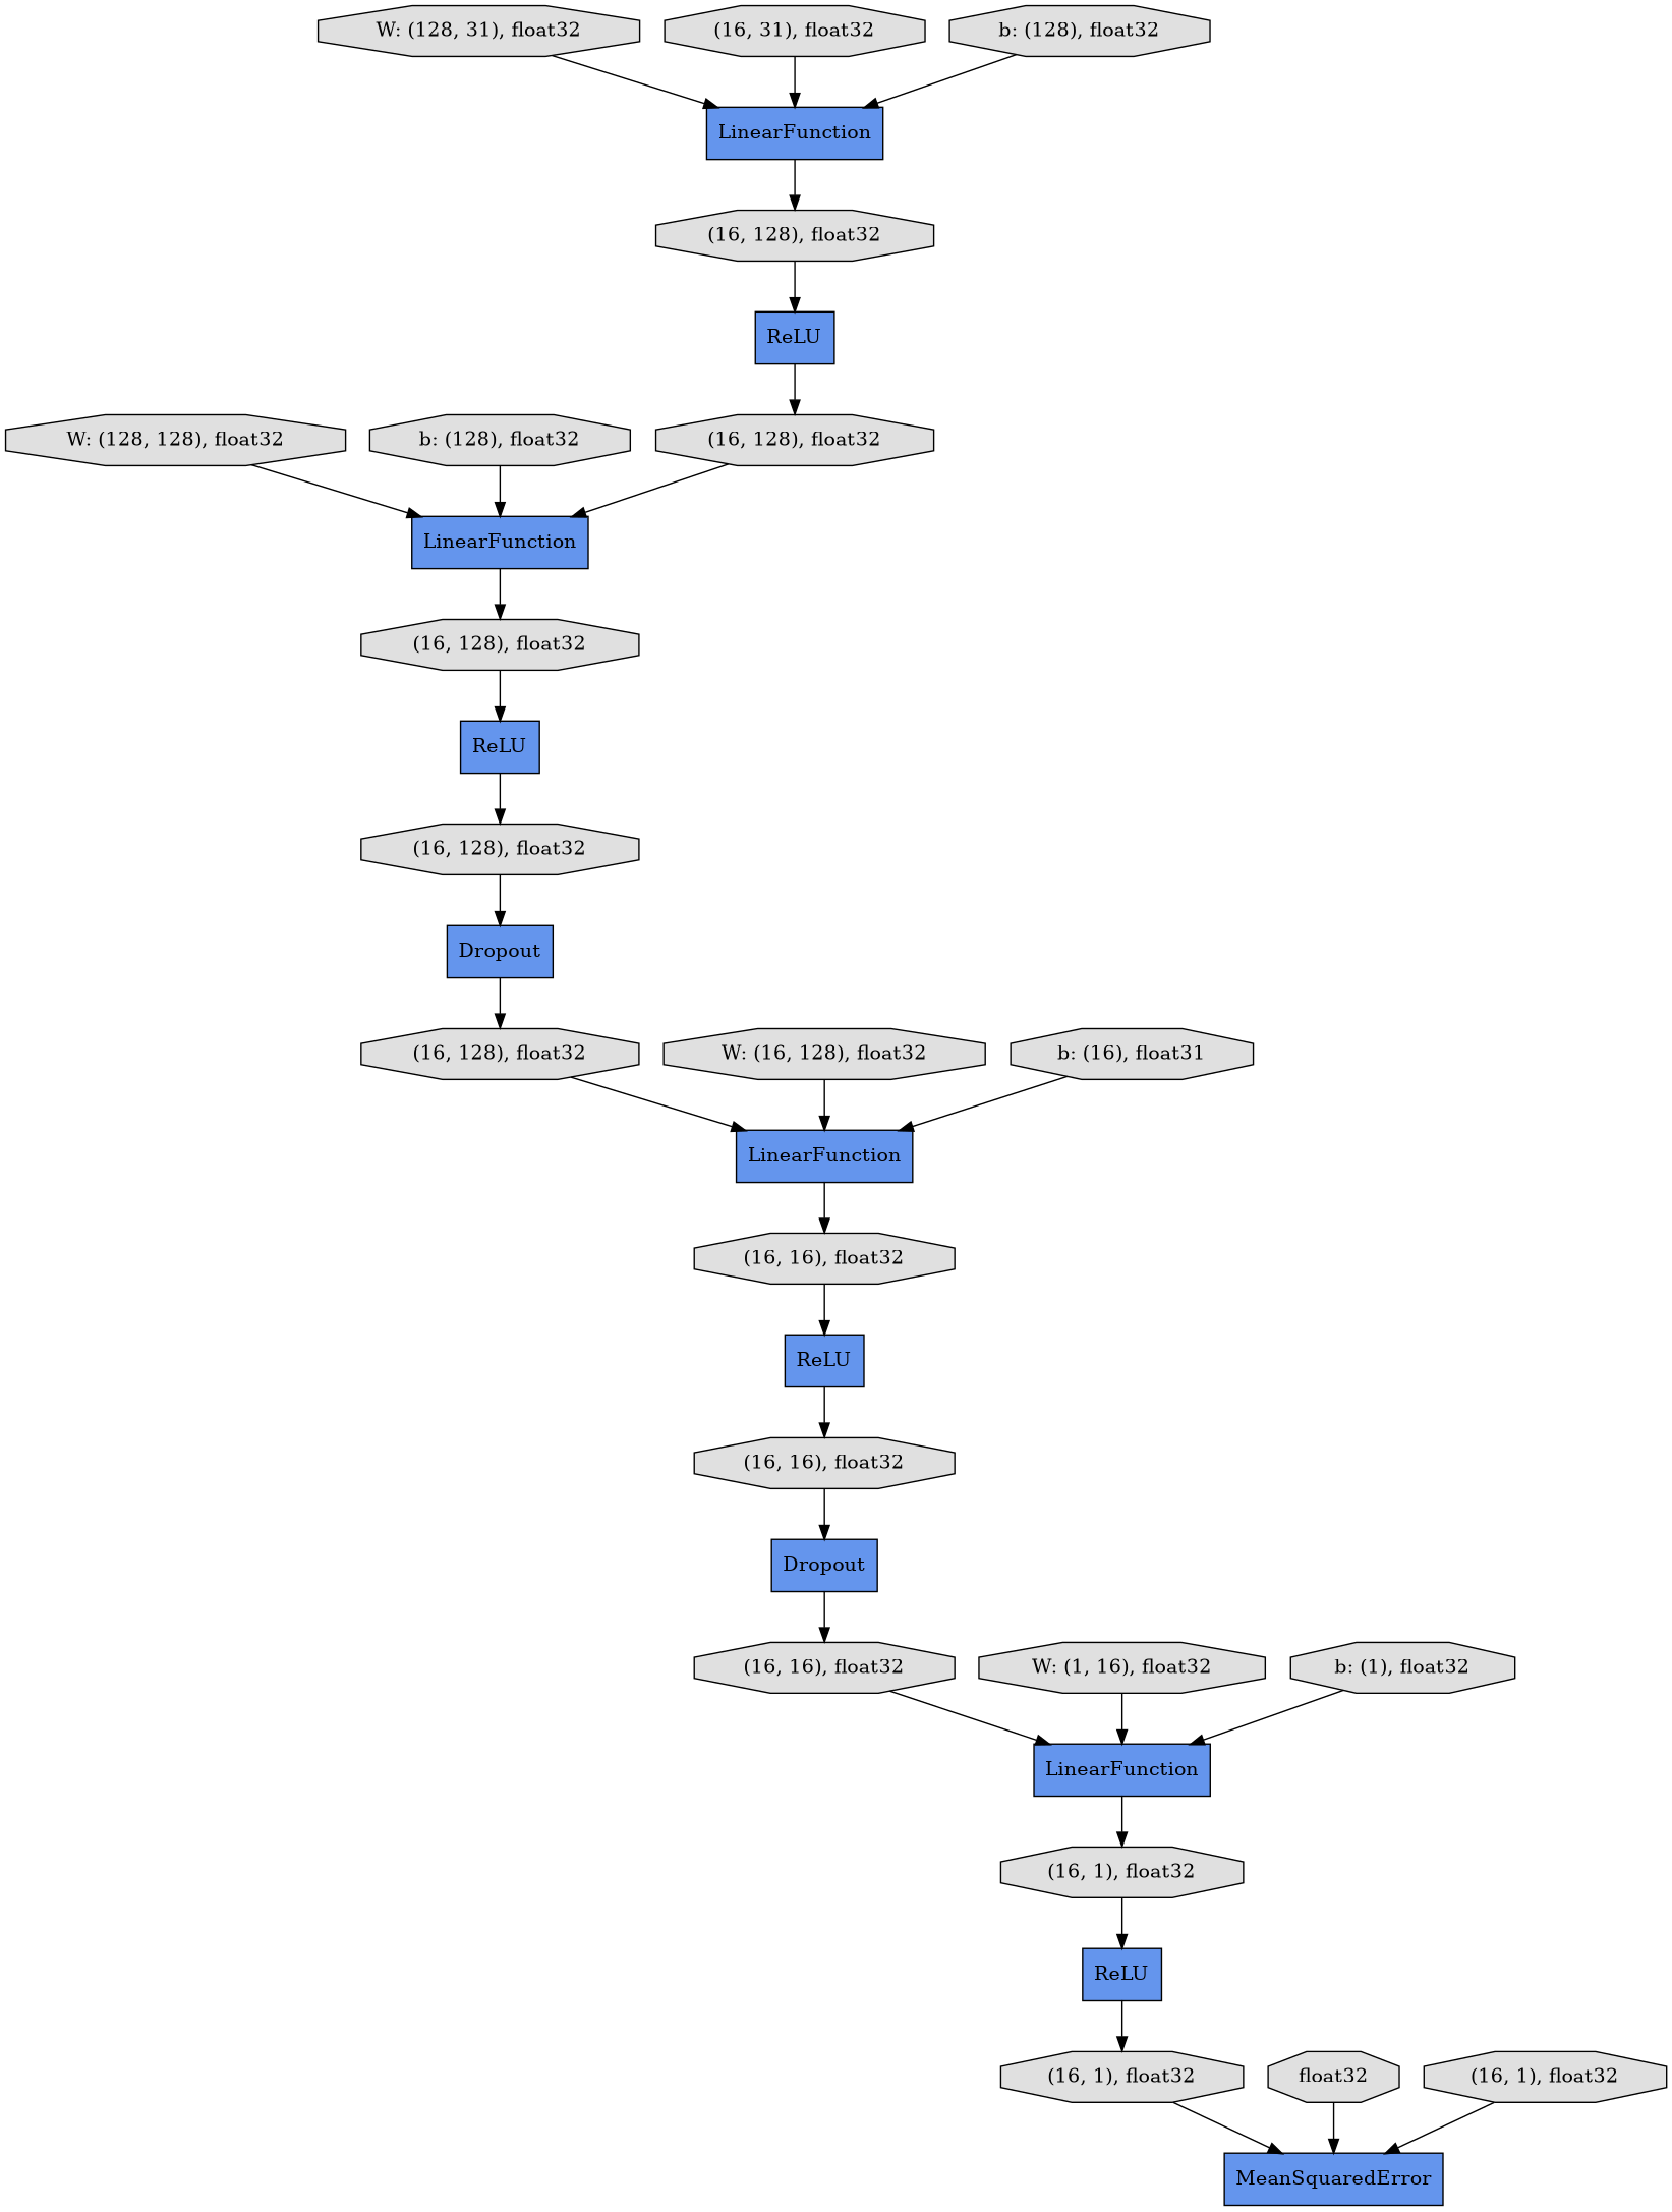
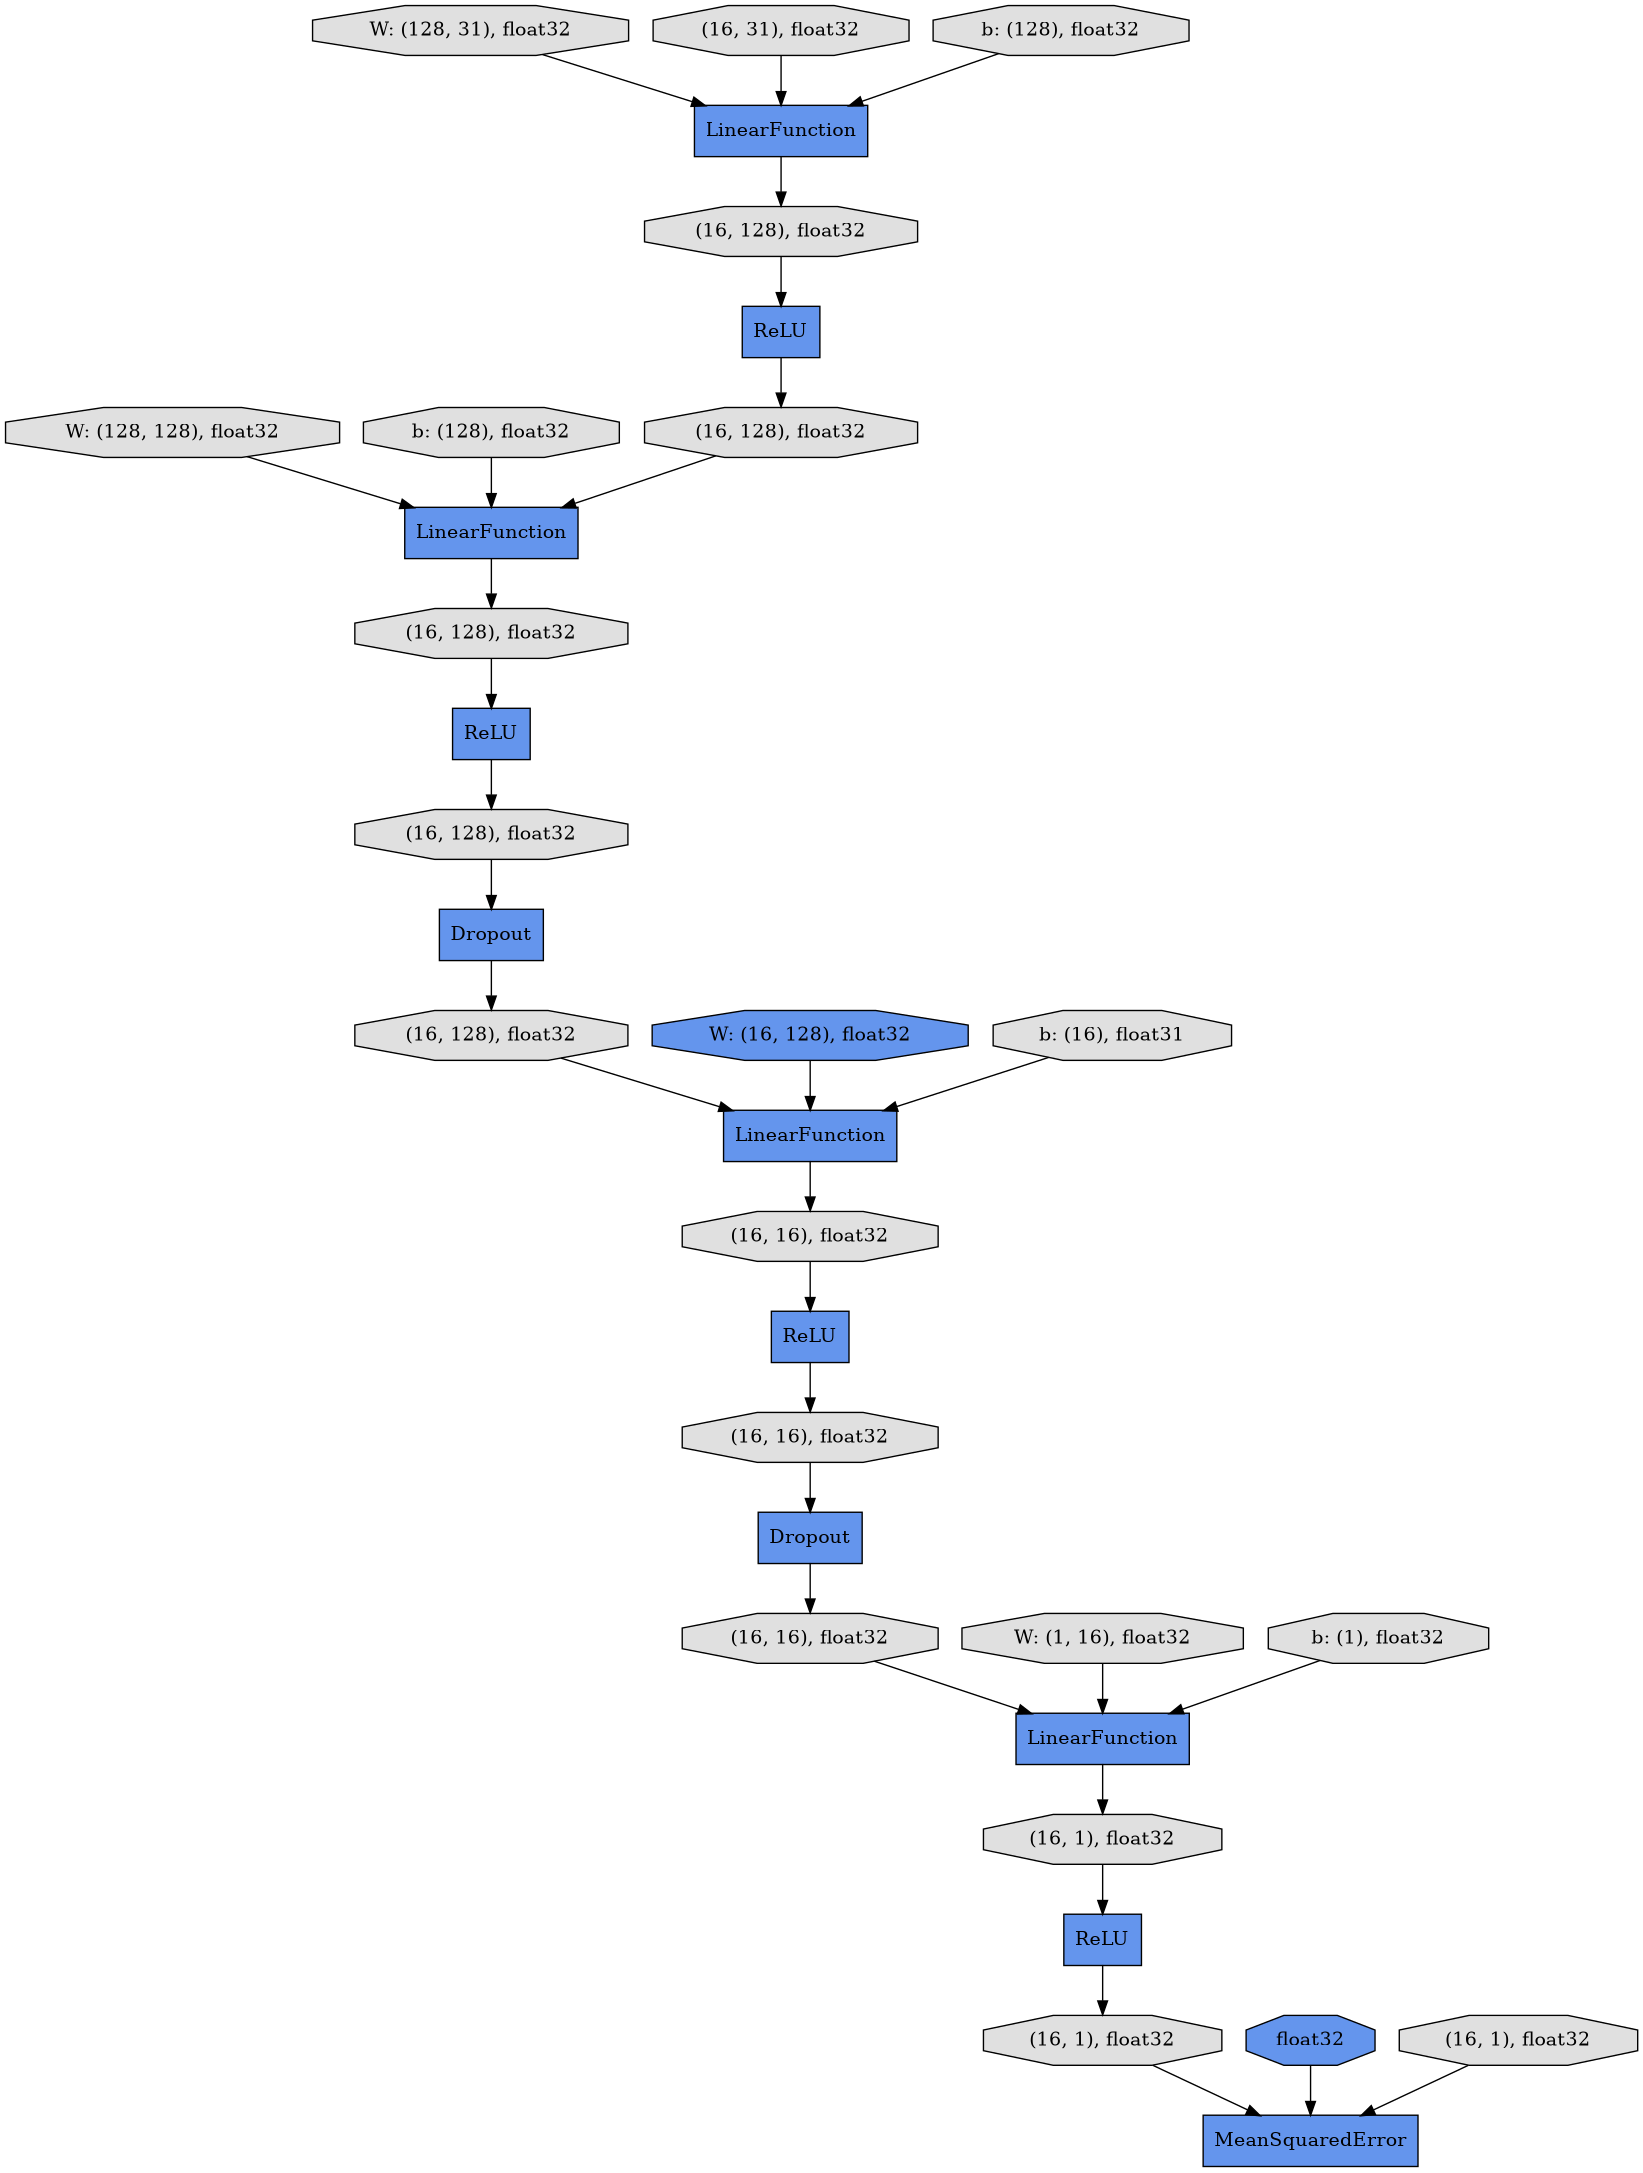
  digraph {
    rankdir=TB
    node [fillcolor="#E0E0E0" shape=octagon style=filled]
    n1 [label="W: (128, 128), float32"]
    n2 [fillcolor="#6495ED" label=LinearFunction shape=record]
    n3 [label="(16, 128), float32"]
    n4 [fillcolor="#6495ED" label=MeanSquaredError shape=record]
-   n5 [label=float32]
+   n5 [fillcolor="#6495ED" label=float32]
    n6 [label="W: (128, 31), float32"]
    n7 [fillcolor="#6495ED" label=LinearFunction shape=record]
    n8 [label="(16, 128), float32"]
    n9 [label="(16, 16), float32"]
    n10 [fillcolor="#6495ED" label=LinearFunction shape=record]
    n11 [label="(16, 1), float32"]
    n12 [label="b: (128), float32"]
    n13 [fillcolor="#6495ED" label=ReLU shape=record]
    n14 [fillcolor="#6495ED" label=ReLU shape=record]
    n15 [label="(16, 1), float32"]
    n16 [fillcolor="#6495ED" label=ReLU shape=record]
    n17 [label="(16, 128), float32"]
    n18 [fillcolor="#6495ED" label=Dropout shape=record]
    n19 [label="(16, 128), float32"]
    n20 [label="(16, 31), float32"]
-   n21 [label="W: (16, 128), float32"]
+   n21 [fillcolor="#6495ED" label="W: (16, 128), float32"]
    n22 [fillcolor="#6495ED" label=LinearFunction shape=record]
    n23 [label="(16, 16), float32"]
    n24 [fillcolor="#6495ED" label=ReLU shape=record]
    n25 [label="(16, 1), float32"]
    n26 [label="(16, 128), float32"]
    n27 [label="b: (16), float31"]
    n28 [label="(16, 16), float32"]
    n29 [fillcolor="#6495ED" label=Dropout shape=record]
    n30 [label="W: (1, 16), float32"]
    n31 [label="b: (128), float32"]
    n32 [label="b: (1), float32"]
    n1 -> n2
    n2 -> n3
    n3 -> n16
    n5 -> n4
    n6 -> n7
    n7 -> n8
    n8 -> n13
    n9 -> n10
    n10 -> n11
    n11 -> n14
    n12 -> n2
    n13 -> n19
    n14 -> n15
    n15 -> n4
    n16 -> n17
    n17 -> n18
    n18 -> n26
    n19 -> n2
    n20 -> n7
    n21 -> n22
    n22 -> n23
    n23 -> n24
    n24 -> n28
    n25 -> n4
    n26 -> n22
    n27 -> n22
    n28 -> n29
    n29 -> n9
    n30 -> n10
    n31 -> n7
    n32 -> n10
  }
